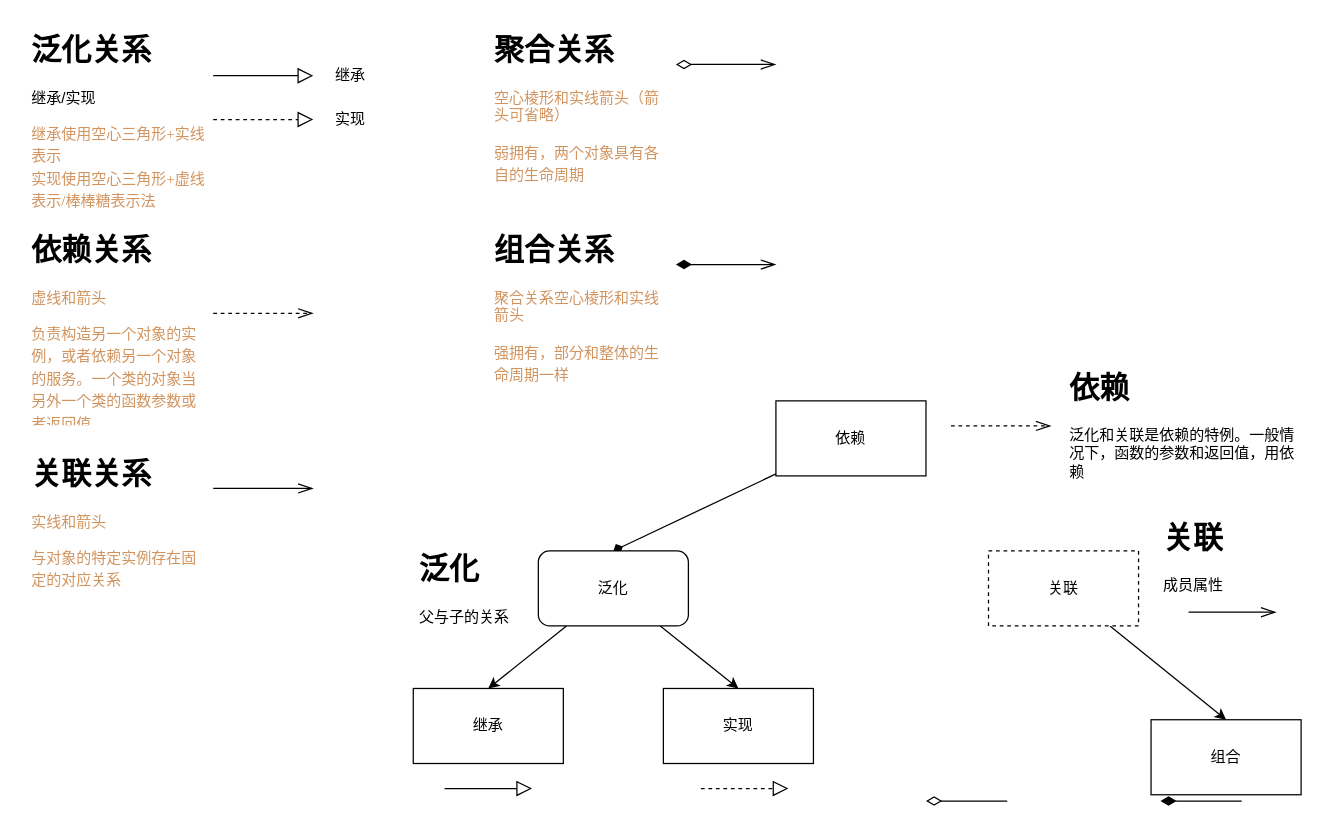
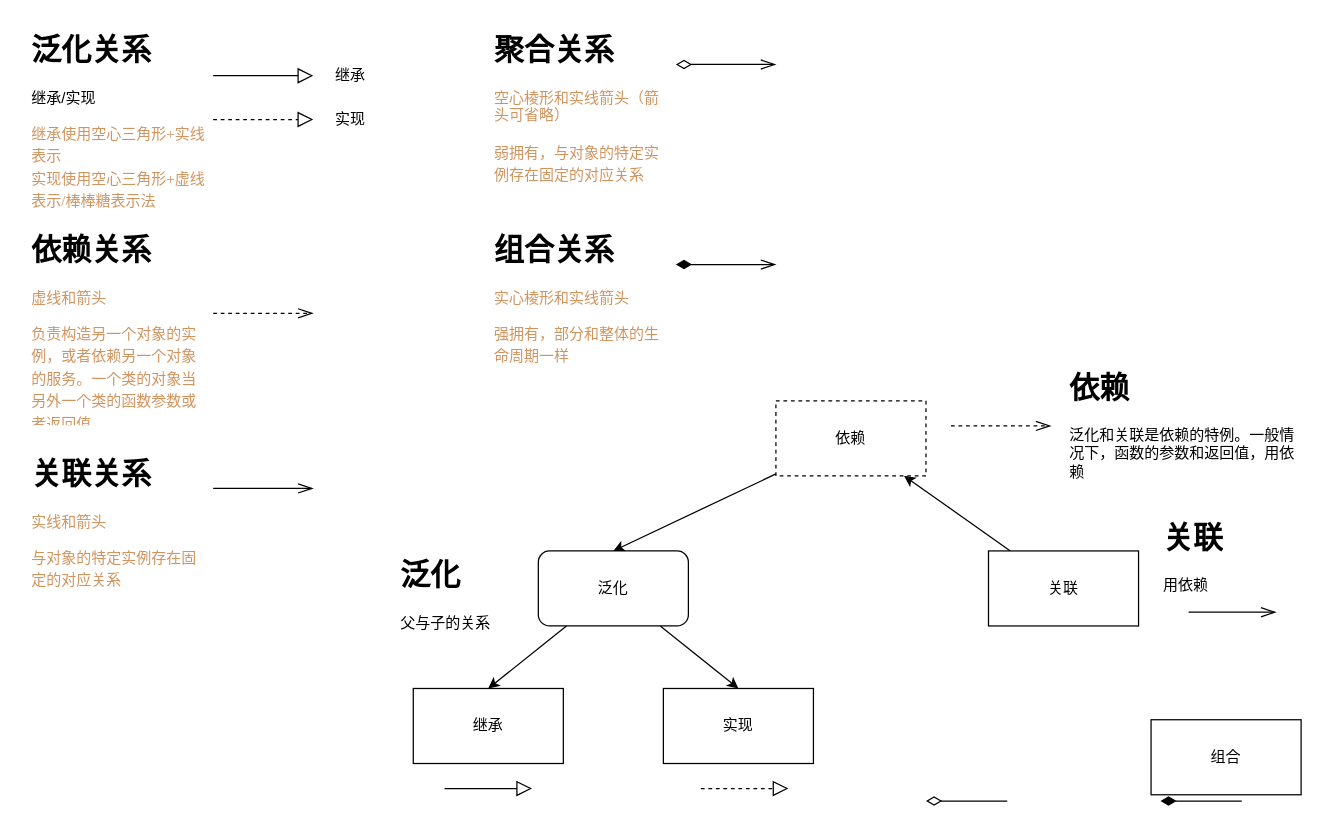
  <mxCell id="0" />
  <mxCell id="1" parent="0" />
  <mxCell id="2" value="&lt;h1&gt;泛化关系&lt;/h1&gt;&lt;p&gt;继承/实现&lt;/p&gt;&lt;p class=&quot;p1&quot; style=&quot;margin: 0px ; font-stretch: normal ; line-height: normal ; font-family: &amp;#34;pingfang sc&amp;#34; ; color: rgb(210 , 148 , 95)&quot;&gt;&lt;font style=&quot;font-size: 12px&quot;&gt;继承使用空心三角形&lt;span class=&quot;s1&quot; style=&quot;font-stretch: normal ; line-height: normal ; font-family: &amp;#34;.applesystemuifontmonospaced&amp;#34;&quot;&gt;+&lt;/span&gt;实线表示&lt;/font&gt;&lt;/p&gt;&lt;p class=&quot;p1&quot; style=&quot;margin: 0px ; font-stretch: normal ; line-height: normal ; font-family: &amp;#34;pingfang sc&amp;#34; ; color: rgb(210 , 148 , 95)&quot;&gt;&lt;font style=&quot;font-size: 12px&quot;&gt;实现使用空心三角形&lt;span class=&quot;s1&quot; style=&quot;font-stretch: normal ; line-height: normal ; font-family: &amp;#34;.applesystemuifontmonospaced&amp;#34;&quot;&gt;+&lt;/span&gt;虚线表示&lt;span class=&quot;s1&quot; style=&quot;font-stretch: normal ; line-height: normal ; font-family: &amp;#34;.applesystemuifontmonospaced&amp;#34;&quot;&gt;/&lt;/span&gt;棒棒糖表示法&lt;/font&gt;&lt;/p&gt;" style="text;html=1;strokeColor=none;fillColor=none;spacing=5;spacingTop=-20;whiteSpace=wrap;overflow=hidden;rounded=0;" parent="1" vertex="1"><mxGeometry x="20" y="20" width="150" height="150" as="geometry" /></mxCell>
  <mxCell id="3" value="" style="endArrow=block;html=1;endFill=0;endSize=10;" parent="1" target="4" edge="1"><mxGeometry width="50" height="50" relative="1" as="geometry"><mxPoint x="170" y="60" as="sourcePoint" /><mxPoint x="260" y="60" as="targetPoint" /></mxGeometry></mxCell>
  <mxCell id="4" value="继承" style="text;html=1;strokeColor=none;fillColor=none;align=center;verticalAlign=middle;whiteSpace=wrap;rounded=0;" parent="1" vertex="1"><mxGeometry x="250" y="45" width="60" height="30" as="geometry" /></mxCell>
  <mxCell id="5" value="" style="endArrow=block;html=1;endFill=0;endSize=10;dashed=1;" parent="1" target="6" edge="1"><mxGeometry width="50" height="50" relative="1" as="geometry"><mxPoint x="170" y="95" as="sourcePoint" /><mxPoint x="260" y="95" as="targetPoint" /></mxGeometry></mxCell>
  <mxCell id="6" value="实现" style="text;html=1;strokeColor=none;fillColor=none;align=center;verticalAlign=middle;whiteSpace=wrap;rounded=0;" parent="1" vertex="1"><mxGeometry x="250" y="80" width="60" height="30" as="geometry" /></mxCell>
  <mxCell id="7" value="&lt;h1&gt;依赖关系&lt;/h1&gt;&lt;p&gt;&lt;span style=&quot;color: rgb(210 , 148 , 95) ; font-family: &amp;#34;pingfang sc&amp;#34;&quot;&gt;虚线和箭头&lt;/span&gt;&lt;br&gt;&lt;/p&gt;&lt;p class=&quot;p1&quot; style=&quot;margin: 0px ; font-stretch: normal ; line-height: normal ; font-family: &amp;#34;pingfang sc&amp;#34; ; color: rgb(210 , 148 , 95)&quot;&gt;&lt;font style=&quot;font-size: 12px&quot;&gt;负责构造另一个对象的实例，或者依赖另一个对象的服务。一个类的对象当另外一个类的函数参数或者返回值&lt;/font&gt;&lt;/p&gt;" style="text;html=1;strokeColor=none;fillColor=none;spacing=5;spacingTop=-20;whiteSpace=wrap;overflow=hidden;rounded=0;" parent="1" vertex="1"><mxGeometry x="20" y="180" width="150" height="160" as="geometry" /></mxCell>
  <mxCell id="8" value="" style="endArrow=openThin;html=1;endFill=0;endSize=10;dashed=1;" parent="1" edge="1"><mxGeometry width="50" height="50" relative="1" as="geometry"><mxPoint x="170" y="250" as="sourcePoint" /><mxPoint x="250" y="250" as="targetPoint" /></mxGeometry></mxCell>
  <mxCell id="9" value="&lt;h1&gt;关联关系&lt;/h1&gt;&lt;p&gt;&lt;span style=&quot;color: rgb(210 , 148 , 95) ; font-family: &amp;#34;pingfang sc&amp;#34;&quot;&gt;实线和箭头&lt;/span&gt;&lt;br&gt;&lt;/p&gt;&lt;p class=&quot;p1&quot; style=&quot;margin: 0px ; font-stretch: normal ; line-height: normal ; font-family: &amp;#34;pingfang sc&amp;#34; ; color: rgb(210 , 148 , 95)&quot;&gt;&lt;font style=&quot;font-size: 12px&quot;&gt;与对象的特定实例存在固定的对应关系&lt;/font&gt;&lt;/p&gt;" style="text;html=1;strokeColor=none;fillColor=none;spacing=5;spacingTop=-20;whiteSpace=wrap;overflow=hidden;rounded=0;" parent="1" vertex="1"><mxGeometry x="20" y="359" width="150" height="130" as="geometry" /></mxCell>
  <mxCell id="10" value="" style="endArrow=openThin;html=1;endFill=0;endSize=10;" parent="1" edge="1"><mxGeometry width="50" height="50" relative="1" as="geometry"><mxPoint x="170" y="390" as="sourcePoint" /><mxPoint x="250" y="390" as="targetPoint" /></mxGeometry></mxCell>
- <mxCell id="11" value="&lt;h1&gt;聚合关系&lt;/h1&gt;&lt;p&gt;&lt;span style=&quot;color: rgb(210 , 148 , 95) ; font-family: &amp;#34;pingfang sc&amp;#34;&quot;&gt;空心棱形和实线箭头（箭头可省略）&lt;/span&gt;&lt;br&gt;&lt;/p&gt;&lt;p class=&quot;p1&quot; style=&quot;margin: 0px ; font-stretch: normal ; line-height: normal ; font-family: &amp;#34;pingfang sc&amp;#34; ; color: rgb(210 , 148 , 95)&quot;&gt;&lt;font style=&quot;font-size: 12px&quot;&gt;弱拥有，两个对象具有各自的生命周期&lt;/font&gt;&lt;/p&gt;" style="text;html=1;strokeColor=none;fillColor=none;spacing=5;spacingTop=-20;whiteSpace=wrap;overflow=hidden;rounded=0;" parent="1" vertex="1"><mxGeometry x="390" y="20" width="150" height="130" as="geometry" /></mxCell>
+ <mxCell id="11" value="&lt;h1&gt;聚合关系&lt;/h1&gt;&lt;p&gt;&lt;span style=&quot;color: rgb(210 , 148 , 95) ; font-family: &amp;#34;pingfang sc&amp;#34;&quot;&gt;空心棱形和实线箭头（箭头可省略）&lt;/span&gt;&lt;br&gt;&lt;/p&gt;&lt;p class=&quot;p1&quot; style=&quot;margin: 0px ; font-stretch: normal ; line-height: normal ; font-family: &amp;#34;pingfang sc&amp;#34; ; color: rgb(210 , 148 , 95)&quot;&gt;&lt;font style=&quot;font-size: 12px&quot;&gt;弱拥有，与对象的特定实例存在固定的对应关系&lt;/font&gt;&lt;/p&gt;" style="text;html=1;strokeColor=none;fillColor=none;spacing=5;spacingTop=-20;whiteSpace=wrap;overflow=hidden;rounded=0;" parent="1" vertex="1"><mxGeometry x="390" y="20" width="150" height="130" as="geometry" /></mxCell>
  <mxCell id="12" value="" style="endArrow=openThin;html=1;endFill=0;endSize=10;startArrow=diamondThin;startFill=0;startSize=10;" parent="1" edge="1"><mxGeometry width="50" height="50" relative="1" as="geometry"><mxPoint x="540" y="51" as="sourcePoint" /><mxPoint x="620" y="51" as="targetPoint" /></mxGeometry></mxCell>
- <mxCell id="13" value="&lt;h1&gt;组合关系&lt;/h1&gt;&lt;p&gt;&lt;span style=&quot;color: rgb(210 , 148 , 95) ; font-family: &amp;#34;pingfang sc&amp;#34;&quot;&gt;聚合关系空心棱形和实线箭头&lt;/span&gt;&lt;br&gt;&lt;/p&gt;&lt;p class=&quot;p1&quot; style=&quot;margin: 0px ; font-stretch: normal ; line-height: normal ; font-family: &amp;#34;pingfang sc&amp;#34; ; color: rgb(210 , 148 , 95)&quot;&gt;&lt;font style=&quot;font-size: 12px&quot;&gt;强拥有，部分和整体的生命周期一样&lt;/font&gt;&lt;/p&gt;" style="text;html=1;strokeColor=none;fillColor=none;spacing=5;spacingTop=-20;whiteSpace=wrap;overflow=hidden;rounded=0;" parent="1" vertex="1"><mxGeometry x="390" y="180" width="150" height="130" as="geometry" /></mxCell>
+ <mxCell id="13" value="&lt;h1&gt;组合关系&lt;/h1&gt;&lt;p&gt;&lt;span style=&quot;color: rgb(210 , 148 , 95) ; font-family: &amp;#34;pingfang sc&amp;#34;&quot;&gt;实心棱形和实线箭头&lt;/span&gt;&lt;br&gt;&lt;/p&gt;&lt;p class=&quot;p1&quot; style=&quot;margin: 0px ; font-stretch: normal ; line-height: normal ; font-family: &amp;#34;pingfang sc&amp;#34; ; color: rgb(210 , 148 , 95)&quot;&gt;&lt;font style=&quot;font-size: 12px&quot;&gt;强拥有，部分和整体的生命周期一样&lt;/font&gt;&lt;/p&gt;" style="text;html=1;strokeColor=none;fillColor=none;spacing=5;spacingTop=-20;whiteSpace=wrap;overflow=hidden;rounded=0;" parent="1" vertex="1"><mxGeometry x="390" y="180" width="150" height="130" as="geometry" /></mxCell>
  <mxCell id="14" value="" style="endArrow=openThin;html=1;endFill=0;endSize=10;startArrow=diamondThin;startFill=1;jumpSize=6;startSize=10;" parent="1" edge="1"><mxGeometry width="50" height="50" relative="1" as="geometry"><mxPoint x="540" y="211" as="sourcePoint" /><mxPoint x="620" y="211" as="targetPoint" /></mxGeometry></mxCell>
- <mxCell id="15" style="edgeStyle=none;html=1;entryX=0.5;entryY=0;entryDx=0;entryDy=0;endArrow=diamond;" edge="1" parent="1" source="16" target="19"><mxGeometry relative="1" as="geometry" /></mxCell>
- <mxCell id="16" value="依赖" style="rounded=0;whiteSpace=wrap;html=1;" vertex="1" parent="1"><mxGeometry x="620" y="320" width="120" height="60" as="geometry" /></mxCell>
+ <mxCell id="15" style="edgeStyle=none;html=1;entryX=0.5;entryY=0;entryDx=0;entryDy=0;" edge="1" parent="1" source="16" target="19"><mxGeometry relative="1" as="geometry" /></mxCell>
+ <mxCell id="16" value="依赖" style="rounded=0;whiteSpace=wrap;html=1;dashed=1;" vertex="1" parent="1"><mxGeometry x="620" y="320" width="120" height="60" as="geometry" /></mxCell>
  <mxCell id="17" style="edgeStyle=none;html=1;entryX=0.5;entryY=0;entryDx=0;entryDy=0;" edge="1" parent="1" source="19" target="23"><mxGeometry relative="1" as="geometry" /></mxCell>
  <mxCell id="18" style="edgeStyle=none;html=1;entryX=0.5;entryY=0;entryDx=0;entryDy=0;" edge="1" parent="1" source="19" target="24"><mxGeometry relative="1" as="geometry" /></mxCell>
  <mxCell id="19" value="泛化" style="whiteSpace=wrap;html=1;rounded=1;" vertex="1" parent="1"><mxGeometry x="430" y="440" width="120" height="60" as="geometry" /></mxCell>
- <mxCell id="20" style="edgeStyle=none;html=1;entryX=0.5;entryY=0;entryDx=0;entryDy=0;" edge="1" parent="1" source="21" target="22"><mxGeometry relative="1" as="geometry" /></mxCell>
- <mxCell id="21" value="关联" style="rounded=0;whiteSpace=wrap;html=1;dashed=1;" vertex="1" parent="1"><mxGeometry x="790" y="440" width="120" height="60" as="geometry" /></mxCell>
+ <mxCell id="20" style="edgeStyle=none;html=1;" edge="1" parent="1" source="21" target="16"><mxGeometry relative="1" as="geometry" /></mxCell>
+ <mxCell id="21" value="关联" style="rounded=0;whiteSpace=wrap;html=1;" vertex="1" parent="1"><mxGeometry x="790" y="440" width="120" height="60" as="geometry" /></mxCell>
  <mxCell id="22" value="组合" style="rounded=0;whiteSpace=wrap;html=1;" vertex="1" parent="1"><mxGeometry x="920" y="575" width="120" height="60" as="geometry" /></mxCell>
  <mxCell id="23" value="继承" style="rounded=0;whiteSpace=wrap;html=1;" vertex="1" parent="1"><mxGeometry x="330" y="550" width="120" height="60" as="geometry" /></mxCell>
  <mxCell id="24" value="实现" style="rounded=0;whiteSpace=wrap;html=1;" vertex="1" parent="1"><mxGeometry x="530" y="550" width="120" height="60" as="geometry" /></mxCell>
  <mxCell id="25" value="" style="endArrow=openThin;dashed=1;html=1;endFill=0;endSize=10;" edge="1" parent="1"><mxGeometry width="50" height="50" relative="1" as="geometry"><mxPoint x="760" y="340" as="sourcePoint" /><mxPoint x="840" y="340" as="targetPoint" /></mxGeometry></mxCell>
  <mxCell id="26" value="&lt;h1&gt;依赖&lt;/h1&gt;&lt;p&gt;泛化和关联是依赖的特例。一般情况下，函数的参数和返回值，用依赖&lt;/p&gt;" style="text;html=1;strokeColor=none;fillColor=none;spacing=5;spacingTop=-20;whiteSpace=wrap;overflow=hidden;rounded=0;" vertex="1" parent="1"><mxGeometry x="850" y="290" width="190" height="100" as="geometry" /></mxCell>
- <mxCell id="27" value="&lt;h1&gt;泛化&lt;/h1&gt;&lt;p&gt;父与子的关系&lt;/p&gt;" style="text;html=1;strokeColor=none;fillColor=none;spacing=5;spacingTop=-20;whiteSpace=wrap;overflow=hidden;rounded=0;" vertex="1" parent="1"><mxGeometry x="330" y="435" width="80" height="70" as="geometry" /></mxCell>
+ <mxCell id="27" value="&lt;h1&gt;泛化&lt;/h1&gt;&lt;p&gt;父与子的关系&lt;/p&gt;" style="text;html=1;strokeColor=none;fillColor=none;spacing=5;spacingTop=-20;whiteSpace=wrap;overflow=hidden;rounded=0;" vertex="1" parent="1"><mxGeometry x="315" y="440" width="80" height="70" as="geometry" /></mxCell>
  <mxCell id="28" value="" style="endArrow=block;html=1;endSize=10;endFill=0;" edge="1" parent="1"><mxGeometry width="50" height="50" relative="1" as="geometry"><mxPoint x="355" y="630" as="sourcePoint" /><mxPoint x="425" y="630" as="targetPoint" /></mxGeometry></mxCell>
  <mxCell id="29" value="" style="endArrow=block;html=1;endSize=10;endFill=0;dashed=1;" edge="1" parent="1"><mxGeometry width="50" height="50" relative="1" as="geometry"><mxPoint x="560" y="630" as="sourcePoint" /><mxPoint x="630" y="630" as="targetPoint" /></mxGeometry></mxCell>
- <mxCell id="30" value="&lt;h1&gt;关联&lt;/h1&gt;&lt;p&gt;成员属性&lt;/p&gt;" style="text;html=1;strokeColor=none;fillColor=none;spacing=5;spacingTop=-20;whiteSpace=wrap;overflow=hidden;rounded=0;" vertex="1" parent="1"><mxGeometry x="925" y="410" width="70" height="70" as="geometry" /></mxCell>
+ <mxCell id="30" value="&lt;h1&gt;关联&lt;/h1&gt;&lt;p&gt;用依赖&lt;/p&gt;" style="text;html=1;strokeColor=none;fillColor=none;spacing=5;spacingTop=-20;whiteSpace=wrap;overflow=hidden;rounded=0;" vertex="1" parent="1"><mxGeometry x="925" y="410" width="70" height="70" as="geometry" /></mxCell>
  <mxCell id="31" value="" style="endArrow=none;html=1;endSize=10;startArrow=diamondThin;startFill=0;startSize=10;" edge="1" parent="1"><mxGeometry width="50" height="50" relative="1" as="geometry"><mxPoint x="740" y="640" as="sourcePoint" /><mxPoint x="805" y="640" as="targetPoint" /></mxGeometry></mxCell>
  <mxCell id="32" value="" style="endArrow=none;html=1;endSize=10;startArrow=diamondThin;startFill=1;startSize=10;" edge="1" parent="1"><mxGeometry width="50" height="50" relative="1" as="geometry"><mxPoint x="927.5" y="640" as="sourcePoint" /><mxPoint x="992.5" y="640" as="targetPoint" /></mxGeometry></mxCell>
  <mxCell id="33" value="" style="endArrow=openThin;html=1;startSize=10;endSize=10;endFill=0;" edge="1" parent="1"><mxGeometry width="50" height="50" relative="1" as="geometry"><mxPoint x="950" y="489" as="sourcePoint" /><mxPoint x="1020" y="489" as="targetPoint" /></mxGeometry></mxCell>
